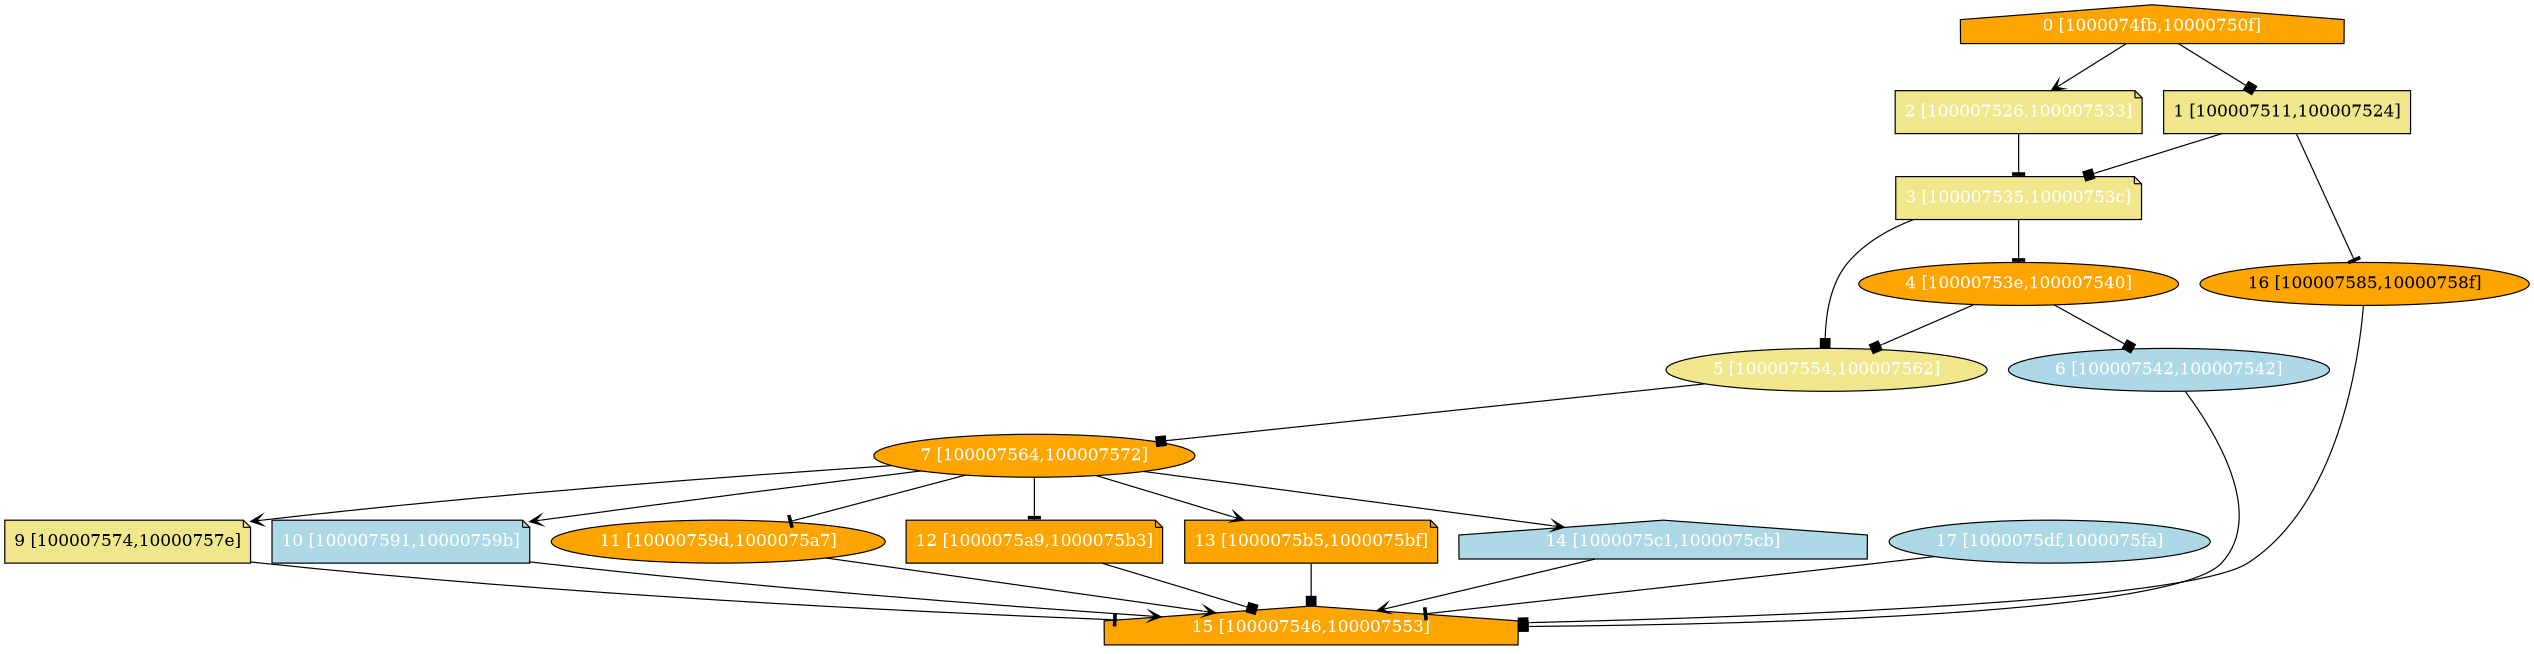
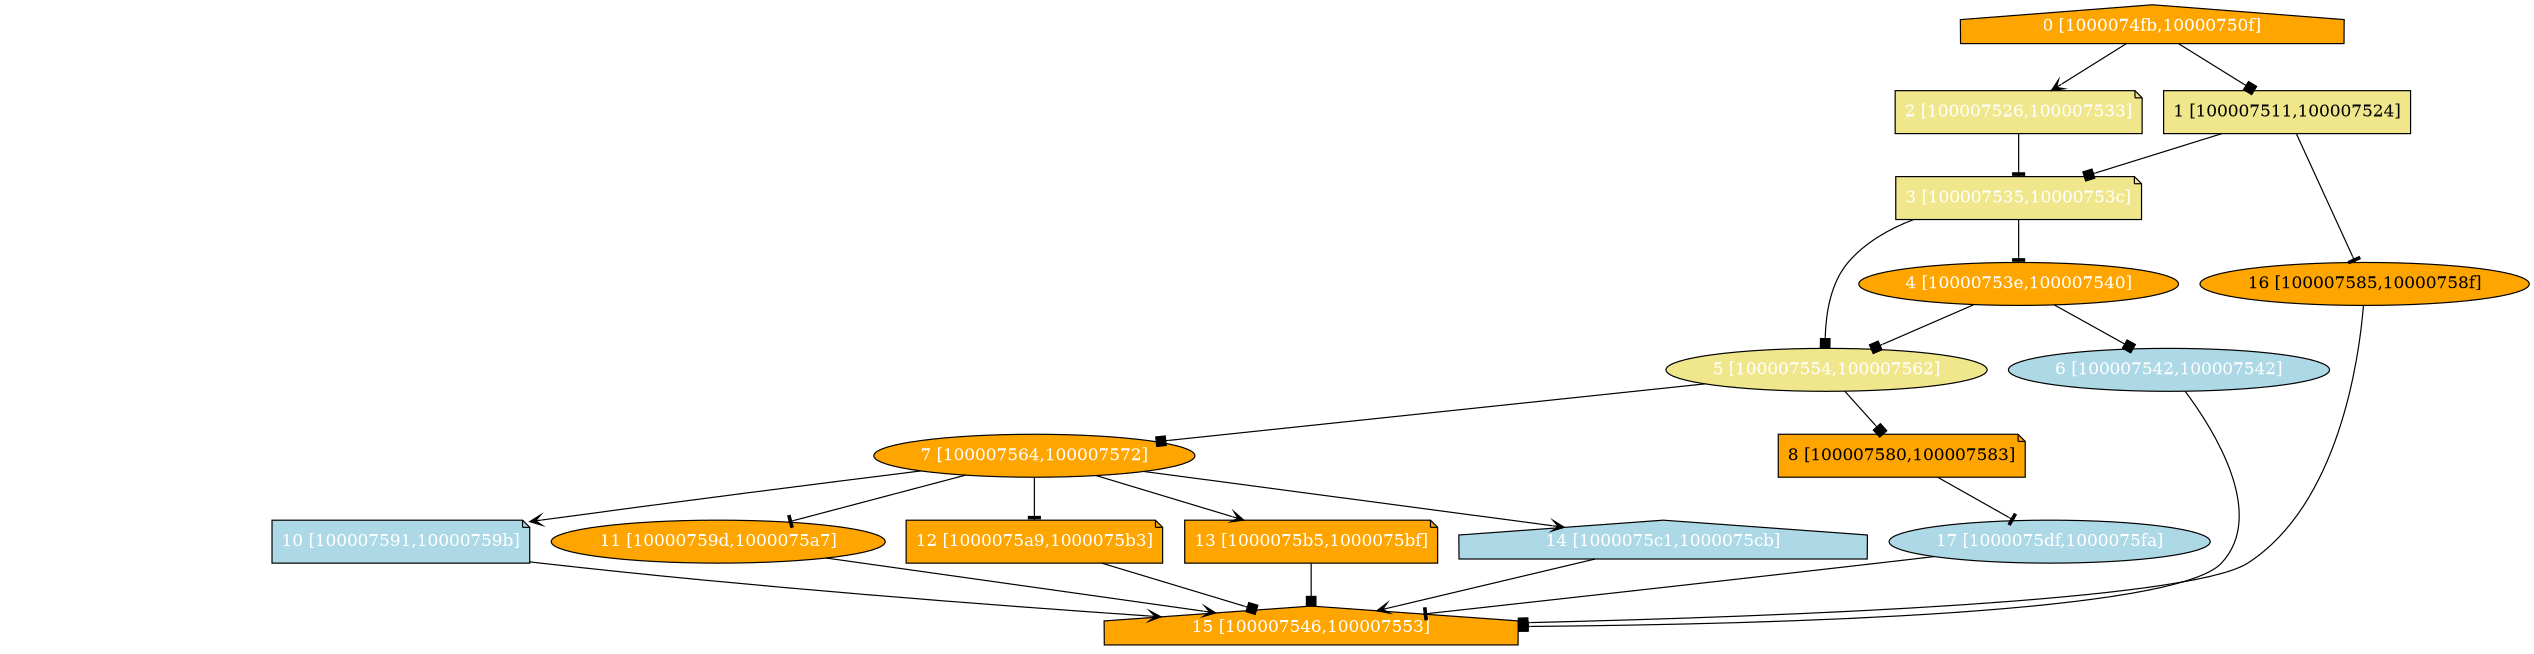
  digraph {
    node [fillcolor=orange fontcolor="#ffffff" shape=note style=filled]
    edge [arrowhead=box]
    n1 [label="0 [1000074fb,10000750f]" shape=house]
    n2 [fillcolor=khaki fontcolor="#000000" label="1 [100007511,100007524]" shape=box]
    n3 [fillcolor=khaki label="2 [100007526,100007533]"]
    n4 [fillcolor=khaki label="3 [100007535,10000753c]"]
    n5 [fontcolor="#000000" label="16 [100007585,10000758f]" shape=ellipse]
    n6 [label="4 [10000753e,100007540]" shape=ellipse]
    n7 [fillcolor=khaki label="5 [100007554,100007562]" shape=ellipse]
    n8 [fillcolor=lightblue label="6 [100007542,100007542]" shape=ellipse]
    n9 [label="7 [100007564,100007572]" shape=ellipse]
+   n10 [fontcolor="#000000" label="8 [100007580,100007583]"]
    n11 [label="15 [100007546,100007553]" shape=house]
-   n12 [fillcolor=khaki fontcolor="#000000" label="9 [100007574,10000757e]"]
    n13 [fillcolor=lightblue label="10 [100007591,10000759b]"]
    n14 [label="11 [10000759d,1000075a7]" shape=ellipse]
    n15 [label="12 [1000075a9,1000075b3]"]
    n16 [label="13 [1000075b5,1000075bf]"]
    n17 [fillcolor=lightblue label="14 [1000075c1,1000075cb]" shape=house]
    n18 [fillcolor=lightblue label="17 [1000075df,1000075fa]" shape=ellipse]
    n1 -> n2
    n1 -> n3 [arrowhead=vee]
    n2 -> n4
    n2 -> n5 [arrowhead=tee]
    n3 -> n4 [arrowhead=tee]
    n4 -> n6 [arrowhead=tee]
    n4 -> n7
    n5 -> n11
    n6 -> n7
    n6 -> n8
    n7 -> n9
+   n7 -> n10
    n8 -> n11
-   n9 -> n12 [arrowhead=vee]
    n9 -> n13 [arrowhead=vee]
    n9 -> n14 [arrowhead=tee]
    n9 -> n15 [arrowhead=tee]
    n9 -> n16 [arrowhead=vee]
    n9 -> n17 [arrowhead=vee]
-   n12 -> n11 [arrowhead=tee]
+   n10 -> n18 [arrowhead=tee]
    n13 -> n11 [arrowhead=vee]
    n14 -> n11 [arrowhead=vee]
    n15 -> n11
    n16 -> n11
    n17 -> n11 [arrowhead=vee]
    n18 -> n11 [arrowhead=tee]
  }
